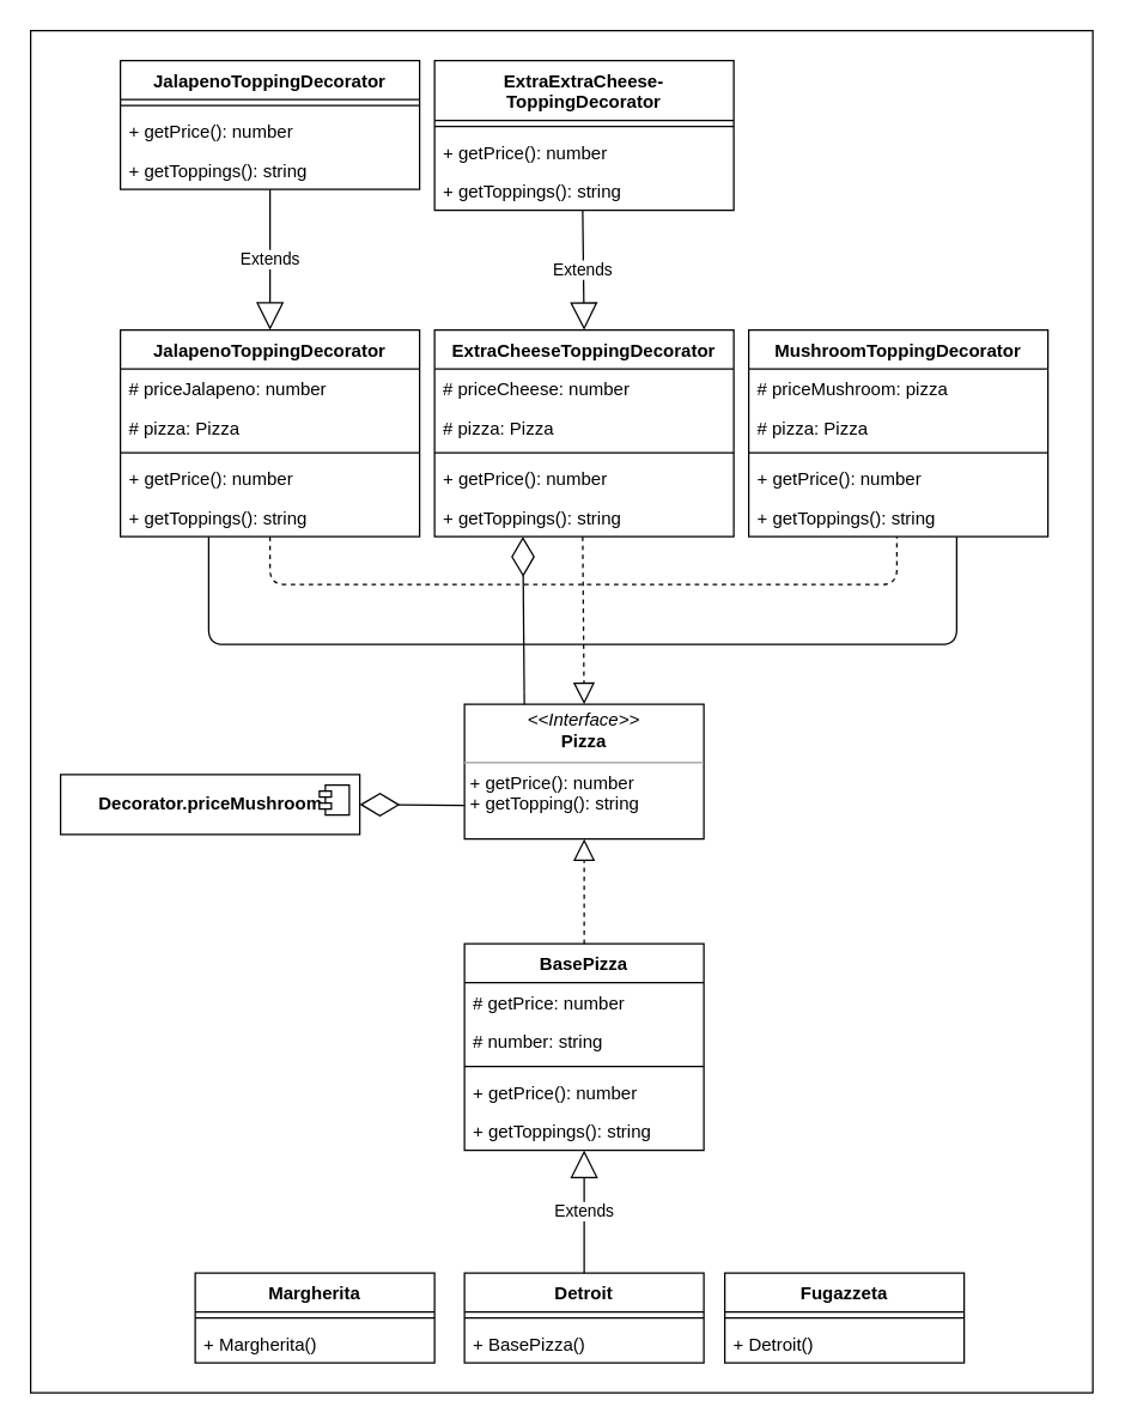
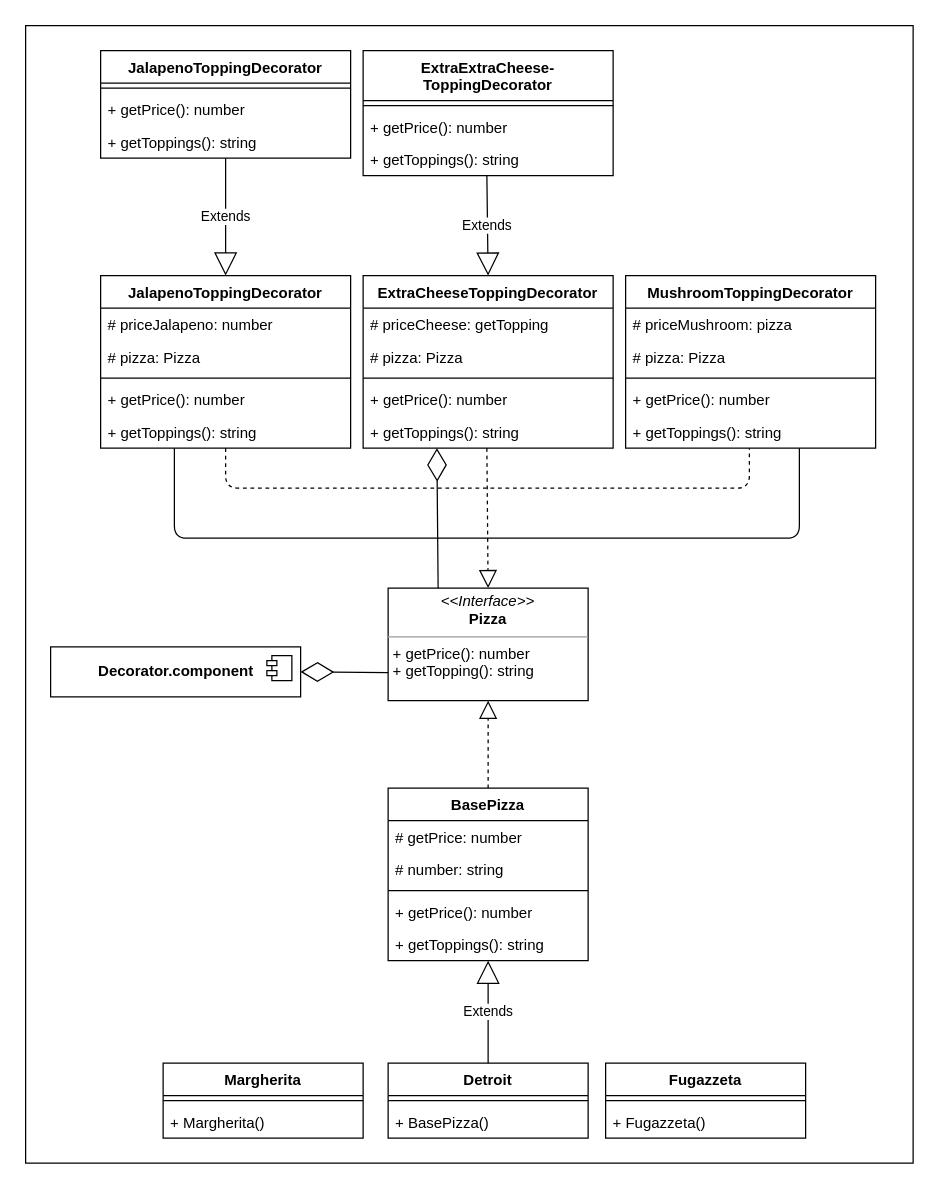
  <mxCell id="0" />
  <mxCell id="1" parent="0" />
  <mxCell id="2" value="" style="rounded=0;whiteSpace=wrap;html=1;" vertex="1" parent="1"><mxGeometry x="20" y="20" width="710" height="910" as="geometry" /></mxCell>
- <mxCell id="3" value="Decorator.priceMushroom" style="html=1;dropTarget=0;fontStyle=1" vertex="1" parent="1"><mxGeometry x="40" y="517" width="200" height="40" as="geometry" /></mxCell>
+ <mxCell id="3" value="Decorator.component" style="html=1;dropTarget=0;fontStyle=1" vertex="1" parent="1"><mxGeometry x="40" y="517" width="200" height="40" as="geometry" /></mxCell>
  <mxCell id="4" value="" style="shape=module;jettyWidth=8;jettyHeight=4;" vertex="1" parent="3"><mxGeometry x="1" width="20" height="20" relative="1" as="geometry"><mxPoint x="-27" y="7" as="offset" /></mxGeometry></mxCell>
  <mxCell id="5" value="&lt;p style=&quot;margin: 0px ; margin-top: 4px ; text-align: center&quot;&gt;&lt;i&gt;&amp;lt;&amp;lt;Interface&amp;gt;&amp;gt;&lt;/i&gt;&lt;br&gt;&lt;b&gt;Pizza&lt;/b&gt;&lt;/p&gt;&lt;hr size=&quot;1&quot;&gt;&lt;p style=&quot;margin: 0px ; margin-left: 4px&quot;&gt;+ getPrice(): number&lt;/p&gt;&lt;p style=&quot;margin: 0px ; margin-left: 4px&quot;&gt;+ getTopping(): string&lt;/p&gt;" style="verticalAlign=top;align=left;overflow=fill;fontSize=12;fontFamily=Helvetica;html=1;" vertex="1" parent="1"><mxGeometry x="310" y="470" width="160" height="90" as="geometry" /></mxCell>
  <mxCell id="6" value="BasePizza" style="swimlane;fontStyle=1;align=center;verticalAlign=top;childLayout=stackLayout;horizontal=1;startSize=26;horizontalStack=0;resizeParent=1;resizeParentMax=0;resizeLast=0;collapsible=1;marginBottom=0;" vertex="1" parent="1"><mxGeometry x="310" y="630" width="160" height="138" as="geometry" /></mxCell>
  <mxCell id="7" value="# getPrice: number" style="text;strokeColor=none;fillColor=none;align=left;verticalAlign=top;spacingLeft=4;spacingRight=4;overflow=hidden;rotatable=0;points=[[0,0.5],[1,0.5]];portConstraint=eastwest;" vertex="1" parent="6"><mxGeometry y="26" width="160" height="26" as="geometry" /></mxCell>
  <mxCell id="8" value="# number: string" style="text;strokeColor=none;fillColor=none;align=left;verticalAlign=top;spacingLeft=4;spacingRight=4;overflow=hidden;rotatable=0;points=[[0,0.5],[1,0.5]];portConstraint=eastwest;" vertex="1" parent="6"><mxGeometry y="52" width="160" height="26" as="geometry" /></mxCell>
  <mxCell id="9" value="" style="line;strokeWidth=1;fillColor=none;align=left;verticalAlign=middle;spacingTop=-1;spacingLeft=3;spacingRight=3;rotatable=0;labelPosition=right;points=[];portConstraint=eastwest;" vertex="1" parent="6"><mxGeometry y="78" width="160" height="8" as="geometry" /></mxCell>
  <mxCell id="10" value="+ getPrice(): number" style="text;strokeColor=none;fillColor=none;align=left;verticalAlign=top;spacingLeft=4;spacingRight=4;overflow=hidden;rotatable=0;points=[[0,0.5],[1,0.5]];portConstraint=eastwest;" vertex="1" parent="6"><mxGeometry y="86" width="160" height="26" as="geometry" /></mxCell>
  <mxCell id="11" value="+ getToppings(): string" style="text;strokeColor=none;fillColor=none;align=left;verticalAlign=top;spacingLeft=4;spacingRight=4;overflow=hidden;rotatable=0;points=[[0,0.5],[1,0.5]];portConstraint=eastwest;" vertex="1" parent="6"><mxGeometry y="112" width="160" height="26" as="geometry" /></mxCell>
  <mxCell id="12" value="" style="endArrow=block;dashed=1;endFill=0;endSize=12;html=1;entryX=0.5;entryY=1;entryDx=0;entryDy=0;exitX=0.5;exitY=0;exitDx=0;exitDy=0;" edge="1" parent="1" source="6" target="5"><mxGeometry width="160" relative="1" as="geometry"><mxPoint x="160" y="750" as="sourcePoint" /><mxPoint x="320" y="750" as="targetPoint" /></mxGeometry></mxCell>
  <mxCell id="13" value="Margherita" style="swimlane;fontStyle=1;align=center;verticalAlign=top;childLayout=stackLayout;horizontal=1;startSize=26;horizontalStack=0;resizeParent=1;resizeParentMax=0;resizeLast=0;collapsible=1;marginBottom=0;" vertex="1" parent="1"><mxGeometry x="130" y="850" width="160" height="60" as="geometry" /></mxCell>
  <mxCell id="14" value="" style="line;strokeWidth=1;fillColor=none;align=left;verticalAlign=middle;spacingTop=-1;spacingLeft=3;spacingRight=3;rotatable=0;labelPosition=right;points=[];portConstraint=eastwest;" vertex="1" parent="13"><mxGeometry y="26" width="160" height="8" as="geometry" /></mxCell>
  <mxCell id="15" value="+ Margherita()" style="text;strokeColor=none;fillColor=none;align=left;verticalAlign=top;spacingLeft=4;spacingRight=4;overflow=hidden;rotatable=0;points=[[0,0.5],[1,0.5]];portConstraint=eastwest;" vertex="1" parent="13"><mxGeometry y="34" width="160" height="26" as="geometry" /></mxCell>
  <mxCell id="16" value="Detroit" style="swimlane;fontStyle=1;align=center;verticalAlign=top;childLayout=stackLayout;horizontal=1;startSize=26;horizontalStack=0;resizeParent=1;resizeParentMax=0;resizeLast=0;collapsible=1;marginBottom=0;" vertex="1" parent="1"><mxGeometry x="310" y="850" width="160" height="60" as="geometry" /></mxCell>
  <mxCell id="17" value="" style="line;strokeWidth=1;fillColor=none;align=left;verticalAlign=middle;spacingTop=-1;spacingLeft=3;spacingRight=3;rotatable=0;labelPosition=right;points=[];portConstraint=eastwest;" vertex="1" parent="16"><mxGeometry y="26" width="160" height="8" as="geometry" /></mxCell>
  <mxCell id="18" value="+ BasePizza()" style="text;strokeColor=none;fillColor=none;align=left;verticalAlign=top;spacingLeft=4;spacingRight=4;overflow=hidden;rotatable=0;points=[[0,0.5],[1,0.5]];portConstraint=eastwest;" vertex="1" parent="16"><mxGeometry y="34" width="160" height="26" as="geometry" /></mxCell>
  <mxCell id="19" value="Fugazzeta" style="swimlane;fontStyle=1;align=center;verticalAlign=top;childLayout=stackLayout;horizontal=1;startSize=26;horizontalStack=0;resizeParent=1;resizeParentMax=0;resizeLast=0;collapsible=1;marginBottom=0;" vertex="1" parent="1"><mxGeometry x="484" y="850" width="160" height="60" as="geometry" /></mxCell>
  <mxCell id="20" value="" style="line;strokeWidth=1;fillColor=none;align=left;verticalAlign=middle;spacingTop=-1;spacingLeft=3;spacingRight=3;rotatable=0;labelPosition=right;points=[];portConstraint=eastwest;" vertex="1" parent="19"><mxGeometry y="26" width="160" height="8" as="geometry" /></mxCell>
- <mxCell id="21" value="+ Detroit()" style="text;strokeColor=none;fillColor=none;align=left;verticalAlign=top;spacingLeft=4;spacingRight=4;overflow=hidden;rotatable=0;points=[[0,0.5],[1,0.5]];portConstraint=eastwest;" vertex="1" parent="19"><mxGeometry y="34" width="160" height="26" as="geometry" /></mxCell>
+ <mxCell id="21" value="+ Fugazzeta()" style="text;strokeColor=none;fillColor=none;align=left;verticalAlign=top;spacingLeft=4;spacingRight=4;overflow=hidden;rotatable=0;points=[[0,0.5],[1,0.5]];portConstraint=eastwest;" vertex="1" parent="19"><mxGeometry y="34" width="160" height="26" as="geometry" /></mxCell>
  <mxCell id="22" value="Extends" style="endArrow=block;endSize=16;endFill=0;html=1;entryX=0.5;entryY=1;entryDx=0;entryDy=0;entryPerimeter=0;exitX=0.5;exitY=0;exitDx=0;exitDy=0;" edge="1" parent="1" source="16" target="11"><mxGeometry width="160" relative="1" as="geometry"><mxPoint x="460" y="800" as="sourcePoint" /><mxPoint x="550" y="950" as="targetPoint" /></mxGeometry></mxCell>
  <mxCell id="23" value="ExtraCheeseToppingDecorator" style="swimlane;fontStyle=1;align=center;verticalAlign=top;childLayout=stackLayout;horizontal=1;startSize=26;horizontalStack=0;resizeParent=1;resizeParentMax=0;resizeLast=0;collapsible=1;marginBottom=0;" vertex="1" parent="1"><mxGeometry x="290" y="220" width="200" height="138" as="geometry" /></mxCell>
- <mxCell id="24" value="# priceCheese: number" style="text;strokeColor=none;fillColor=none;align=left;verticalAlign=top;spacingLeft=4;spacingRight=4;overflow=hidden;rotatable=0;points=[[0,0.5],[1,0.5]];portConstraint=eastwest;" vertex="1" parent="23"><mxGeometry y="26" width="200" height="26" as="geometry" /></mxCell>
+ <mxCell id="24" value="# priceCheese: getTopping" style="text;strokeColor=none;fillColor=none;align=left;verticalAlign=top;spacingLeft=4;spacingRight=4;overflow=hidden;rotatable=0;points=[[0,0.5],[1,0.5]];portConstraint=eastwest;" vertex="1" parent="23"><mxGeometry y="26" width="200" height="26" as="geometry" /></mxCell>
  <mxCell id="25" value="# pizza: Pizza" style="text;strokeColor=none;fillColor=none;align=left;verticalAlign=top;spacingLeft=4;spacingRight=4;overflow=hidden;rotatable=0;points=[[0,0.5],[1,0.5]];portConstraint=eastwest;" vertex="1" parent="23"><mxGeometry y="52" width="200" height="26" as="geometry" /></mxCell>
  <mxCell id="26" value="" style="line;strokeWidth=1;fillColor=none;align=left;verticalAlign=middle;spacingTop=-1;spacingLeft=3;spacingRight=3;rotatable=0;labelPosition=right;points=[];portConstraint=eastwest;" vertex="1" parent="23"><mxGeometry y="78" width="200" height="8" as="geometry" /></mxCell>
  <mxCell id="27" value="+ getPrice(): number" style="text;strokeColor=none;fillColor=none;align=left;verticalAlign=top;spacingLeft=4;spacingRight=4;overflow=hidden;rotatable=0;points=[[0,0.5],[1,0.5]];portConstraint=eastwest;" vertex="1" parent="23"><mxGeometry y="86" width="200" height="26" as="geometry" /></mxCell>
  <mxCell id="28" value="+ getToppings(): string" style="text;strokeColor=none;fillColor=none;align=left;verticalAlign=top;spacingLeft=4;spacingRight=4;overflow=hidden;rotatable=0;points=[[0,0.5],[1,0.5]];portConstraint=eastwest;" vertex="1" parent="23"><mxGeometry y="112" width="200" height="26" as="geometry" /></mxCell>
  <mxCell id="29" value="MushroomToppingDecorator" style="swimlane;fontStyle=1;align=center;verticalAlign=top;childLayout=stackLayout;horizontal=1;startSize=26;horizontalStack=0;resizeParent=1;resizeParentMax=0;resizeLast=0;collapsible=1;marginBottom=0;" vertex="1" parent="1"><mxGeometry x="500" y="220" width="200" height="138" as="geometry" /></mxCell>
  <mxCell id="30" value="# priceMushroom: pizza" style="text;strokeColor=none;fillColor=none;align=left;verticalAlign=top;spacingLeft=4;spacingRight=4;overflow=hidden;rotatable=0;points=[[0,0.5],[1,0.5]];portConstraint=eastwest;" vertex="1" parent="29"><mxGeometry y="26" width="200" height="26" as="geometry" /></mxCell>
  <mxCell id="31" value="# pizza: Pizza" style="text;strokeColor=none;fillColor=none;align=left;verticalAlign=top;spacingLeft=4;spacingRight=4;overflow=hidden;rotatable=0;points=[[0,0.5],[1,0.5]];portConstraint=eastwest;" vertex="1" parent="29"><mxGeometry y="52" width="200" height="26" as="geometry" /></mxCell>
  <mxCell id="32" value="" style="line;strokeWidth=1;fillColor=none;align=left;verticalAlign=middle;spacingTop=-1;spacingLeft=3;spacingRight=3;rotatable=0;labelPosition=right;points=[];portConstraint=eastwest;" vertex="1" parent="29"><mxGeometry y="78" width="200" height="8" as="geometry" /></mxCell>
  <mxCell id="33" value="+ getPrice(): number" style="text;strokeColor=none;fillColor=none;align=left;verticalAlign=top;spacingLeft=4;spacingRight=4;overflow=hidden;rotatable=0;points=[[0,0.5],[1,0.5]];portConstraint=eastwest;" vertex="1" parent="29"><mxGeometry y="86" width="200" height="26" as="geometry" /></mxCell>
  <mxCell id="34" value="+ getToppings(): string" style="text;strokeColor=none;fillColor=none;align=left;verticalAlign=top;spacingLeft=4;spacingRight=4;overflow=hidden;rotatable=0;points=[[0,0.5],[1,0.5]];portConstraint=eastwest;" vertex="1" parent="29"><mxGeometry y="112" width="200" height="26" as="geometry" /></mxCell>
  <mxCell id="35" value="JalapenoToppingDecorator" style="swimlane;fontStyle=1;align=center;verticalAlign=top;childLayout=stackLayout;horizontal=1;startSize=26;horizontalStack=0;resizeParent=1;resizeParentMax=0;resizeLast=0;collapsible=1;marginBottom=0;" vertex="1" parent="1"><mxGeometry x="80" y="220" width="200" height="138" as="geometry" /></mxCell>
  <mxCell id="36" value="# priceJalapeno: number" style="text;strokeColor=none;fillColor=none;align=left;verticalAlign=top;spacingLeft=4;spacingRight=4;overflow=hidden;rotatable=0;points=[[0,0.5],[1,0.5]];portConstraint=eastwest;" vertex="1" parent="35"><mxGeometry y="26" width="200" height="26" as="geometry" /></mxCell>
  <mxCell id="37" value="# pizza: Pizza" style="text;strokeColor=none;fillColor=none;align=left;verticalAlign=top;spacingLeft=4;spacingRight=4;overflow=hidden;rotatable=0;points=[[0,0.5],[1,0.5]];portConstraint=eastwest;" vertex="1" parent="35"><mxGeometry y="52" width="200" height="26" as="geometry" /></mxCell>
  <mxCell id="38" value="" style="line;strokeWidth=1;fillColor=none;align=left;verticalAlign=middle;spacingTop=-1;spacingLeft=3;spacingRight=3;rotatable=0;labelPosition=right;points=[];portConstraint=eastwest;" vertex="1" parent="35"><mxGeometry y="78" width="200" height="8" as="geometry" /></mxCell>
  <mxCell id="39" value="+ getPrice(): number" style="text;strokeColor=none;fillColor=none;align=left;verticalAlign=top;spacingLeft=4;spacingRight=4;overflow=hidden;rotatable=0;points=[[0,0.5],[1,0.5]];portConstraint=eastwest;" vertex="1" parent="35"><mxGeometry y="86" width="200" height="26" as="geometry" /></mxCell>
  <mxCell id="40" value="+ getToppings(): string" style="text;strokeColor=none;fillColor=none;align=left;verticalAlign=top;spacingLeft=4;spacingRight=4;overflow=hidden;rotatable=0;points=[[0,0.5],[1,0.5]];portConstraint=eastwest;" vertex="1" parent="35"><mxGeometry y="112" width="200" height="26" as="geometry" /></mxCell>
  <mxCell id="41" value="" style="endArrow=block;dashed=1;endFill=0;endSize=12;html=1;exitX=0.495;exitY=1;exitDx=0;exitDy=0;exitPerimeter=0;entryX=0.5;entryY=0;entryDx=0;entryDy=0;" edge="1" parent="1" source="28" target="5"><mxGeometry width="160" relative="1" as="geometry"><mxPoint x="150" y="450" as="sourcePoint" /><mxPoint x="310" y="450" as="targetPoint" /></mxGeometry></mxCell>
  <mxCell id="42" value="" style="endArrow=none;dashed=1;html=1;exitX=0.5;exitY=1;exitDx=0;exitDy=0;exitPerimeter=0;entryX=0.495;entryY=1;entryDx=0;entryDy=0;entryPerimeter=0;" edge="1" parent="1" source="40" target="34"><mxGeometry width="50" height="50" relative="1" as="geometry"><mxPoint x="130" y="470" as="sourcePoint" /><mxPoint x="590" y="430" as="targetPoint" /><Array as="points"><mxPoint x="180" y="390" /><mxPoint x="599" y="390" /></Array></mxGeometry></mxCell>
  <mxCell id="43" value="" style="endArrow=none;html=1;exitX=0.295;exitY=1;exitDx=0;exitDy=0;exitPerimeter=0;entryX=0.695;entryY=1;entryDx=0;entryDy=0;entryPerimeter=0;" edge="1" parent="1" source="40" target="34"><mxGeometry width="50" height="50" relative="1" as="geometry"><mxPoint x="80" y="500" as="sourcePoint" /><mxPoint x="210" y="460" as="targetPoint" /><Array as="points"><mxPoint x="139" y="430" /><mxPoint x="639" y="430" /></Array></mxGeometry></mxCell>
  <mxCell id="44" value="" style="endArrow=diamondThin;endFill=0;endSize=24;html=1;entryX=0.295;entryY=1;entryDx=0;entryDy=0;entryPerimeter=0;exitX=0.25;exitY=0;exitDx=0;exitDy=0;" edge="1" parent="1" source="5" target="28"><mxGeometry width="160" relative="1" as="geometry"><mxPoint x="180" y="700" as="sourcePoint" /><mxPoint x="340" y="700" as="targetPoint" /></mxGeometry></mxCell>
  <mxCell id="45" value="ExtraExtraCheese-&#10;ToppingDecorator" style="swimlane;fontStyle=1;align=center;verticalAlign=top;childLayout=stackLayout;horizontal=1;startSize=40;horizontalStack=0;resizeParent=1;resizeParentMax=0;resizeLast=0;collapsible=1;marginBottom=0;" vertex="1" parent="1"><mxGeometry x="290" y="40" width="200" height="100" as="geometry" /></mxCell>
  <mxCell id="46" value="" style="line;strokeWidth=1;fillColor=none;align=left;verticalAlign=middle;spacingTop=-1;spacingLeft=3;spacingRight=3;rotatable=0;labelPosition=right;points=[];portConstraint=eastwest;" vertex="1" parent="45"><mxGeometry y="40" width="200" height="8" as="geometry" /></mxCell>
  <mxCell id="47" value="+ getPrice(): number" style="text;strokeColor=none;fillColor=none;align=left;verticalAlign=top;spacingLeft=4;spacingRight=4;overflow=hidden;rotatable=0;points=[[0,0.5],[1,0.5]];portConstraint=eastwest;" vertex="1" parent="45"><mxGeometry y="48" width="200" height="26" as="geometry" /></mxCell>
  <mxCell id="48" value="+ getToppings(): string" style="text;strokeColor=none;fillColor=none;align=left;verticalAlign=top;spacingLeft=4;spacingRight=4;overflow=hidden;rotatable=0;points=[[0,0.5],[1,0.5]];portConstraint=eastwest;" vertex="1" parent="45"><mxGeometry y="74" width="200" height="26" as="geometry" /></mxCell>
  <mxCell id="49" value="JalapenoToppingDecorator" style="swimlane;fontStyle=1;align=center;verticalAlign=top;childLayout=stackLayout;horizontal=1;startSize=26;horizontalStack=0;resizeParent=1;resizeParentMax=0;resizeLast=0;collapsible=1;marginBottom=0;" vertex="1" parent="1"><mxGeometry x="80" y="40" width="200" height="86" as="geometry" /></mxCell>
  <mxCell id="50" value="" style="line;strokeWidth=1;fillColor=none;align=left;verticalAlign=middle;spacingTop=-1;spacingLeft=3;spacingRight=3;rotatable=0;labelPosition=right;points=[];portConstraint=eastwest;" vertex="1" parent="49"><mxGeometry y="26" width="200" height="8" as="geometry" /></mxCell>
  <mxCell id="51" value="+ getPrice(): number" style="text;strokeColor=none;fillColor=none;align=left;verticalAlign=top;spacingLeft=4;spacingRight=4;overflow=hidden;rotatable=0;points=[[0,0.5],[1,0.5]];portConstraint=eastwest;" vertex="1" parent="49"><mxGeometry y="34" width="200" height="26" as="geometry" /></mxCell>
  <mxCell id="52" value="+ getToppings(): string" style="text;strokeColor=none;fillColor=none;align=left;verticalAlign=top;spacingLeft=4;spacingRight=4;overflow=hidden;rotatable=0;points=[[0,0.5],[1,0.5]];portConstraint=eastwest;" vertex="1" parent="49"><mxGeometry y="60" width="200" height="26" as="geometry" /></mxCell>
  <mxCell id="53" value="Extends" style="endArrow=block;endSize=16;endFill=0;html=1;exitX=0.5;exitY=1;exitDx=0;exitDy=0;exitPerimeter=0;entryX=0.5;entryY=0;entryDx=0;entryDy=0;" edge="1" parent="1" source="52" target="35"><mxGeometry width="160" relative="1" as="geometry"><mxPoint x="-40" y="290" as="sourcePoint" /><mxPoint x="120" y="290" as="targetPoint" /></mxGeometry></mxCell>
  <mxCell id="54" value="Extends" style="endArrow=block;endSize=16;endFill=0;html=1;entryX=0.5;entryY=0;entryDx=0;entryDy=0;exitX=0.495;exitY=1;exitDx=0;exitDy=0;exitPerimeter=0;" edge="1" parent="1" source="48" target="23"><mxGeometry width="160" relative="1" as="geometry"><mxPoint x="580" y="100" as="sourcePoint" /><mxPoint x="740" y="100" as="targetPoint" /></mxGeometry></mxCell>
  <mxCell id="55" value="" style="endArrow=diamondThin;endFill=0;endSize=24;html=1;entryX=1;entryY=0.5;entryDx=0;entryDy=0;exitX=0;exitY=0.75;exitDx=0;exitDy=0;" edge="1" parent="1" source="5" target="3"><mxGeometry width="160" relative="1" as="geometry"><mxPoint x="110" y="680" as="sourcePoint" /><mxPoint x="270" y="680" as="targetPoint" /></mxGeometry></mxCell>
